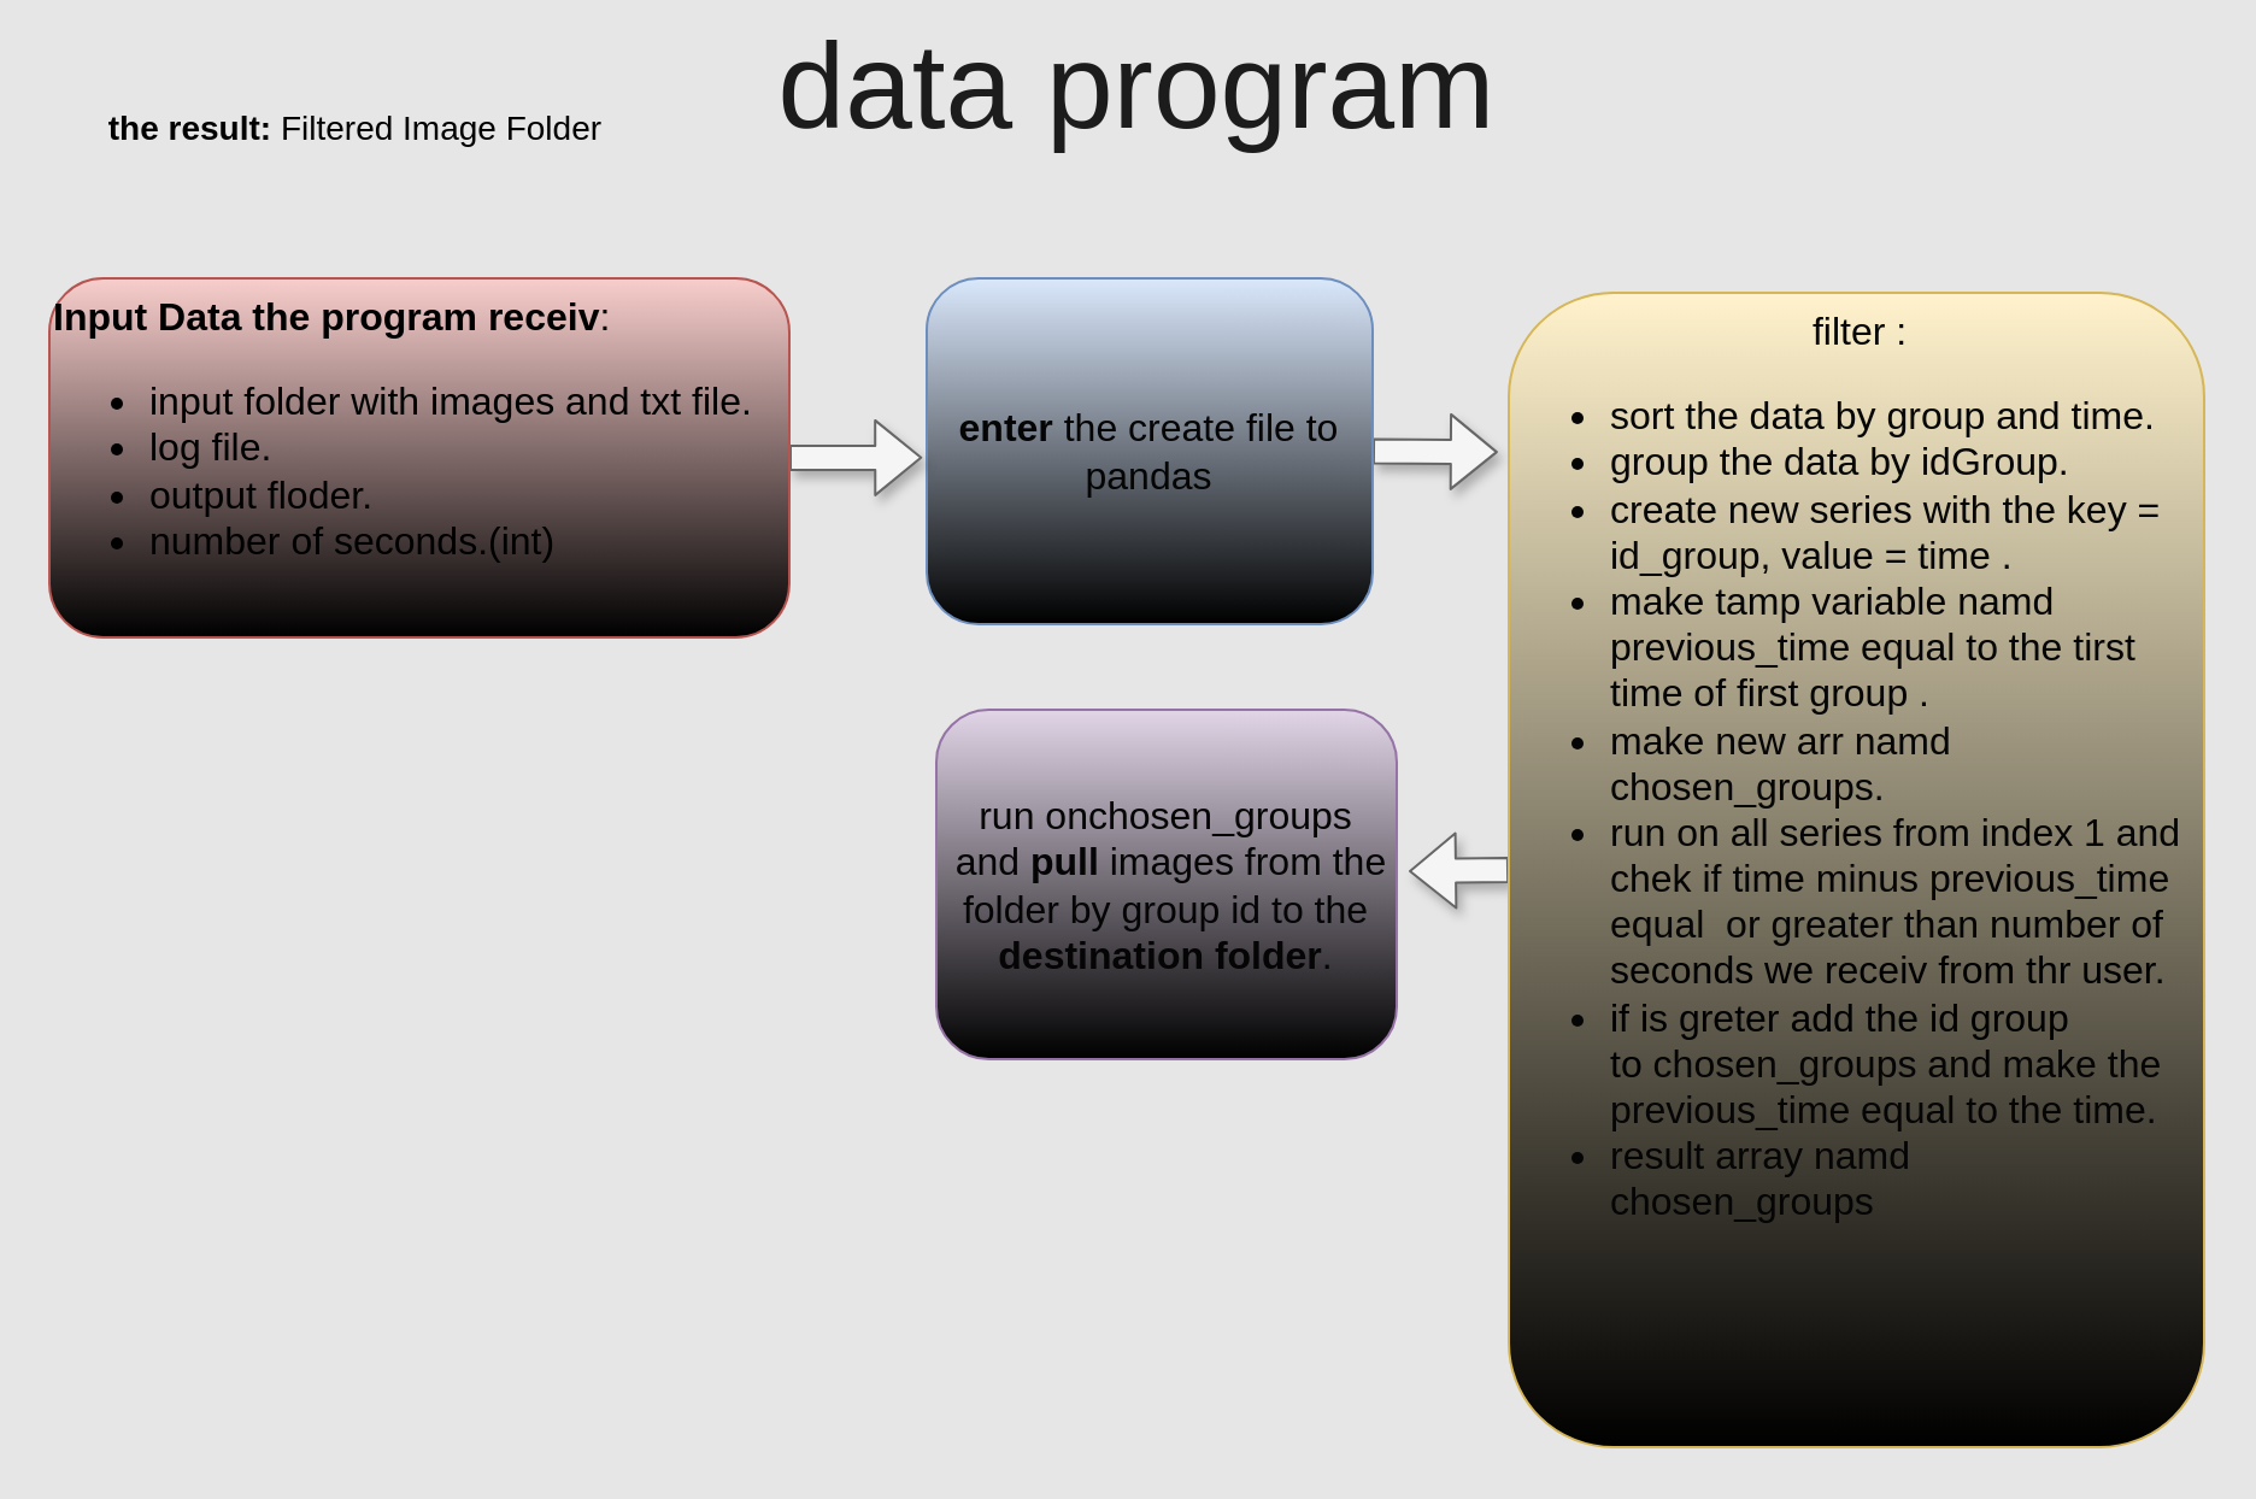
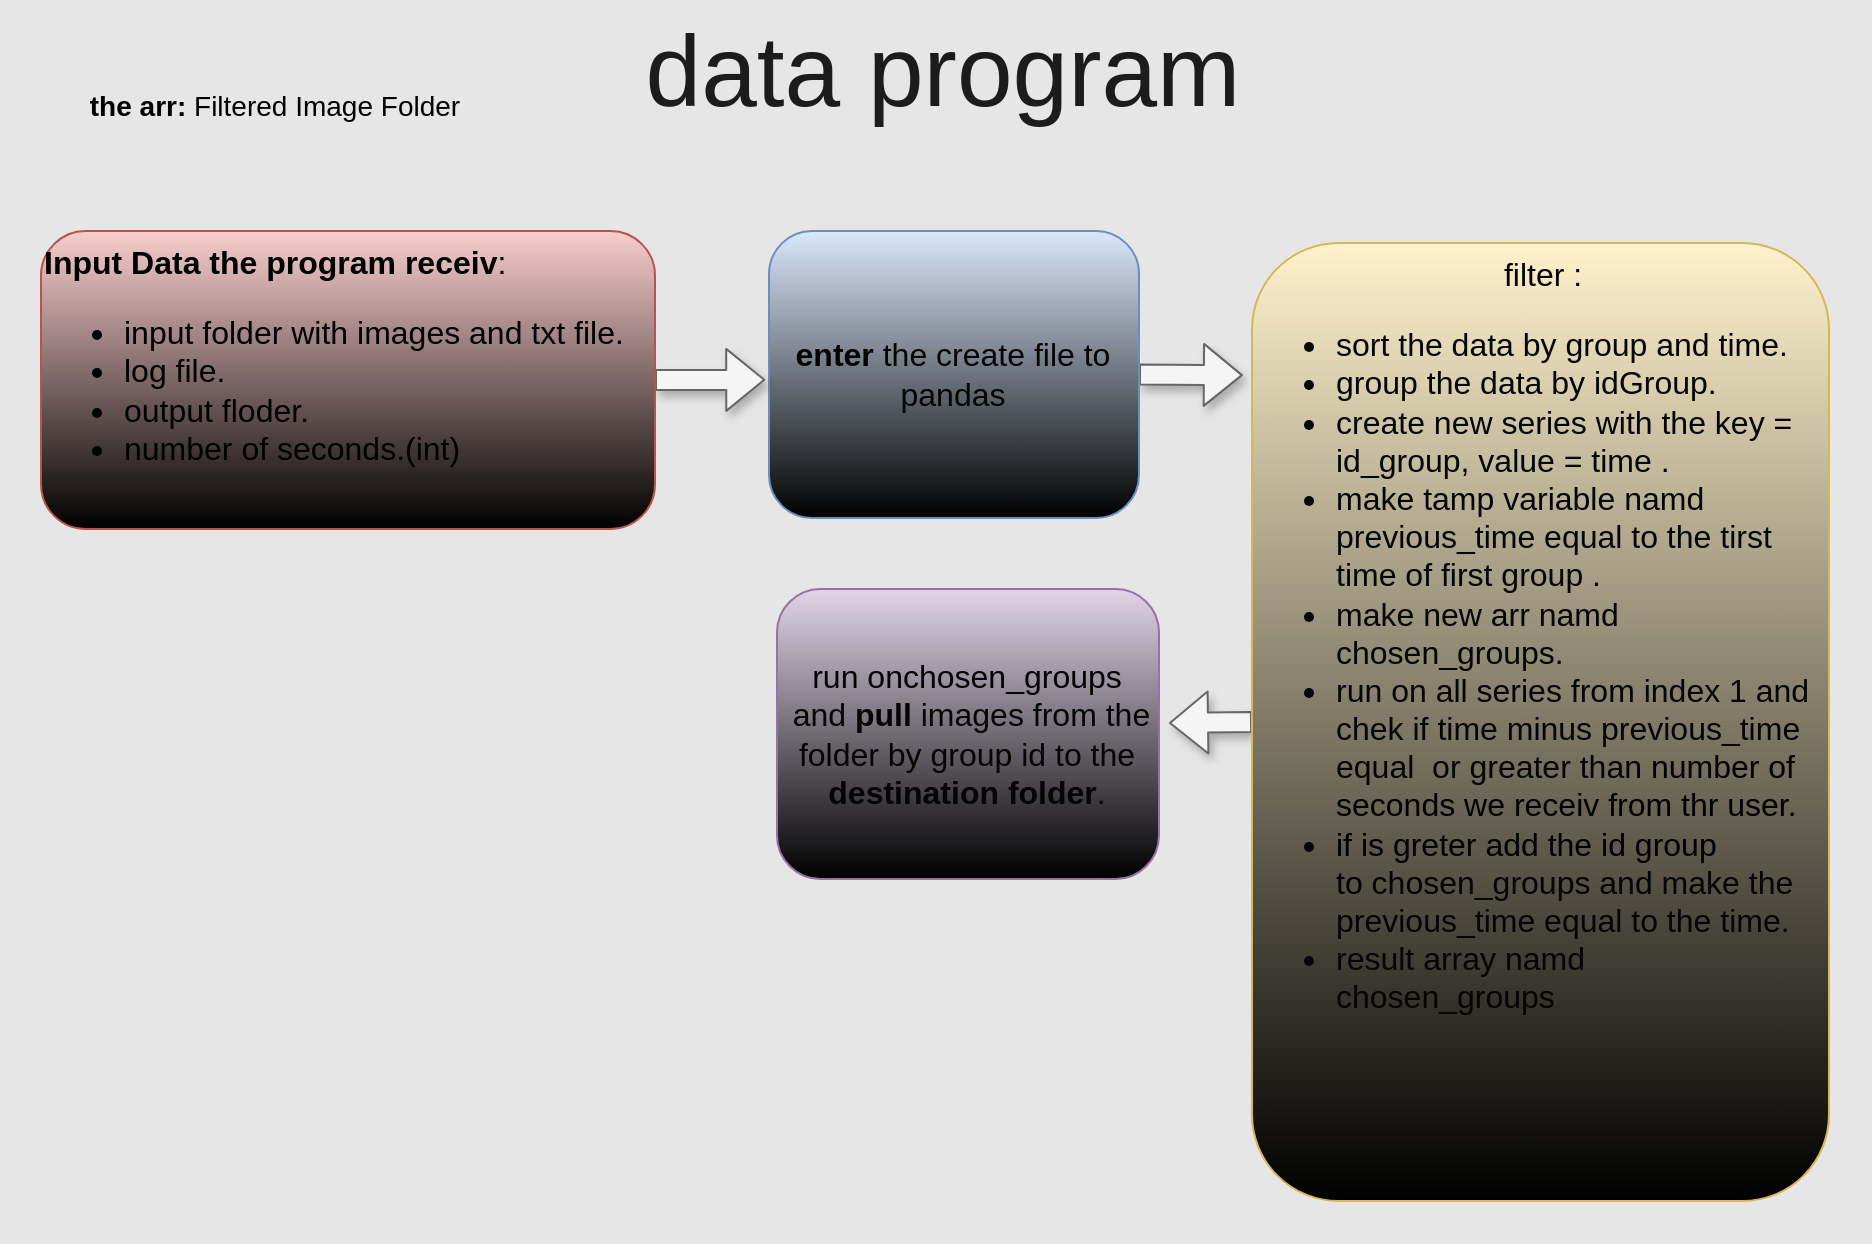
  <mxCell id="0" />
  <mxCell id="1" parent="0" />
  <mxCell id="2" value="data program" style="text;strokeColor=none;align=center;fillColor=none;html=1;verticalAlign=middle;whiteSpace=wrap;rounded=0;fontStyle=0;fontSize=50;fontColor=#1C1C1C;labelBorderColor=none;" parent="1" vertex="1"><mxGeometry x="265" y="20" width="413" height="30" as="geometry" /></mxCell>
  <mxCell id="3" style="edgeStyle=none;shape=flexArrow;rounded=1;html=1;exitX=1;exitY=0.5;exitDx=0;exitDy=0;shadow=1;labelBackgroundColor=default;strokeColor=#666666;fontFamily=Helvetica;fontSize=50;fontColor=#CC0000;endArrow=classic;fillColor=#f5f5f5;" parent="1" source="4" edge="1"><mxGeometry relative="1" as="geometry"><mxPoint x="620.941" y="187.059" as="targetPoint" /></mxGeometry></mxCell>
  <mxCell id="4" value="&lt;font color=&quot;#050505&quot; style=&quot;font-size: 16px;&quot;&gt;&lt;b&gt;enter &lt;/b&gt;the create file to pandas&lt;/font&gt;" style="whiteSpace=wrap;html=1;fontSize=16;fillColor=#dae8fc;strokeColor=#6c8ebf;glass=0;rounded=1;align=center;gradientColor=default;" parent="1" vertex="1"><mxGeometry x="384" y="115" width="185" height="143.5" as="geometry" /></mxCell>
- <mxCell id="5" value="&lt;span style=&quot;font-size: 14px;&quot;&gt;&lt;b style=&quot;font-size: 14px;&quot;&gt;&amp;nbsp;the result:&lt;/b&gt;&amp;nbsp;Filtered Image Folder&lt;/span&gt;" style="text;strokeColor=none;align=left;fillColor=none;html=1;verticalAlign=middle;whiteSpace=wrap;rounded=0;glass=0;labelBackgroundColor=none;fontSize=14;fontColor=#000000;" parent="1" vertex="1"><mxGeometry x="39" y="38" width="254" height="30" as="geometry" /></mxCell>
+ <mxCell id="5" value="&lt;span style=&quot;font-size: 14px;&quot;&gt;&lt;b style=&quot;font-size: 14px;&quot;&gt;&amp;nbsp;the arr:&lt;/b&gt;&amp;nbsp;Filtered Image Folder&lt;/span&gt;" style="text;strokeColor=none;align=left;fillColor=none;html=1;verticalAlign=middle;whiteSpace=wrap;rounded=0;glass=0;labelBackgroundColor=none;fontSize=14;fontColor=#000000;" parent="1" vertex="1"><mxGeometry x="39" y="38" width="254" height="30" as="geometry" /></mxCell>
  <mxCell id="6" style="edgeStyle=none;html=1;exitX=1;exitY=0.5;exitDx=0;exitDy=0;fontSize=50;fontColor=#CC0000;shape=flexArrow;fillColor=#f5f5f5;strokeColor=#666666;strokeWidth=1;targetPerimeterSpacing=-2;shadow=1;" parent="1" source="7" edge="1"><mxGeometry relative="1" as="geometry"><mxPoint x="382.118" y="189.412" as="targetPoint" /></mxGeometry></mxCell>
  <mxCell id="7" value="&lt;strong&gt;Input Data the program receiv&lt;/strong&gt;:&amp;nbsp;&lt;br&gt;&lt;ul&gt;&lt;li&gt;input folder with images and txt file.&lt;/li&gt;&lt;li&gt;log file.&lt;/li&gt;&lt;li&gt;output floder.&lt;/li&gt;&lt;li&gt;number of seconds.(int)&lt;/li&gt;&lt;/ul&gt;" style="text;strokeColor=#b85450;align=left;fillColor=#f8cecc;html=1;verticalAlign=top;whiteSpace=wrap;rounded=1;glass=0;labelBackgroundColor=none;fontSize=16;horizontal=1;textDirection=ltr;fontColor=#000000;gradientColor=default;" parent="1" vertex="1"><mxGeometry x="20" y="115" width="307" height="149" as="geometry" /></mxCell>
  <mxCell id="8" style="edgeStyle=none;html=1;exitX=0.5;exitY=1;exitDx=0;exitDy=0;fontSize=16;fontColor=#050505;" parent="1" source="10" edge="1"><mxGeometry relative="1" as="geometry"><mxPoint x="768" y="345.882" as="targetPoint" /></mxGeometry></mxCell>
  <mxCell id="9" style="edgeStyle=none;shape=flexArrow;rounded=1;html=1;exitX=0;exitY=0.5;exitDx=0;exitDy=0;shadow=1;labelBackgroundColor=default;strokeColor=#666666;fontFamily=Helvetica;fontSize=50;fontColor=#CC0000;endArrow=classic;fillColor=#f5f5f5;" edge="1" parent="1" source="10"><mxGeometry relative="1" as="geometry"><mxPoint x="584" y="361" as="targetPoint" /></mxGeometry></mxCell>
  <mxCell id="10" value="&lt;div style=&quot;text-align: center;&quot;&gt;&lt;span style=&quot;color: rgb(5, 5, 5); background-color: initial;&quot;&gt;filter :&lt;/span&gt;&lt;/div&gt;&lt;font color=&quot;#050505&quot; style=&quot;font-size: 16px;&quot;&gt;&lt;ul&gt;&lt;li&gt;&lt;font color=&quot;#050505&quot; style=&quot;font-size: 16px;&quot;&gt;sort the data by group and time.&lt;/font&gt;&lt;/li&gt;&lt;li&gt;&lt;font color=&quot;#050505&quot; style=&quot;font-size: 16px;&quot;&gt;group the data by idGroup.&lt;/font&gt;&lt;/li&gt;&lt;li&gt;&lt;font color=&quot;#050505&quot; style=&quot;font-size: 16px;&quot;&gt;create new series with the key = id_group, value = time .&lt;/font&gt;&lt;/li&gt;&lt;li&gt;&lt;font color=&quot;#050505&quot; style=&quot;font-size: 16px;&quot;&gt;make tamp variable namd previous_time equal to the tirst time of first group .&lt;/font&gt;&lt;/li&gt;&lt;li&gt;&lt;font color=&quot;#050505&quot; style=&quot;font-size: 16px;&quot;&gt;make new arr namd chosen_groups.&lt;/font&gt;&lt;/li&gt;&lt;li&gt;&lt;font color=&quot;#050505&quot; style=&quot;font-size: 16px;&quot;&gt;run on all series from index 1 and chek if time minus previous_time equal&amp;nbsp; or greater than&amp;nbsp;&lt;span style=&quot;color: rgb(0, 0, 0);&quot;&gt;number of seconds we receiv from thr user.&lt;/span&gt;&lt;/font&gt;&lt;/li&gt;&lt;li&gt;&lt;font color=&quot;#050505&quot; style=&quot;font-size: 16px;&quot;&gt;&lt;span style=&quot;color: rgb(0, 0, 0);&quot;&gt;if is greter add the id group to&amp;nbsp;&lt;/span&gt;&lt;/font&gt;chosen_groups and make the previous_time&amp;nbsp;equal to the time.&lt;/li&gt;&lt;li&gt;result array namd chosen_groups&amp;nbsp;&amp;nbsp;&lt;/li&gt;&lt;/ul&gt;&lt;/font&gt;" style="whiteSpace=wrap;html=1;fontSize=16;fillColor=#fff2cc;strokeColor=#d6b656;glass=0;rounded=1;align=left;gradientColor=default;verticalAlign=top;" parent="1" vertex="1"><mxGeometry x="625.5" y="121" width="288.5" height="479" as="geometry" /></mxCell>
  <mxCell id="11" value="&lt;font color=&quot;#050505&quot; style=&quot;font-size: 16px;&quot;&gt;run on&lt;/font&gt;&lt;span style=&quot;color: rgb(5, 5, 5); text-align: left;&quot;&gt;chosen_groups&lt;/span&gt;&lt;font color=&quot;#050505&quot; style=&quot;font-size: 16px;&quot;&gt;&lt;br&gt;&amp;nbsp;and &lt;b&gt;pull &lt;/b&gt;images from the folder by group id to the &lt;b&gt;destination folder&lt;/b&gt;.&lt;/font&gt;" style="whiteSpace=wrap;html=1;fontSize=16;fillColor=#e1d5e7;strokeColor=#9673a6;glass=0;rounded=1;align=center;gradientColor=default;" parent="1" vertex="1"><mxGeometry x="388" y="294" width="191" height="145" as="geometry" /></mxCell>
